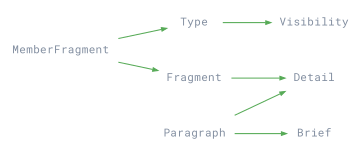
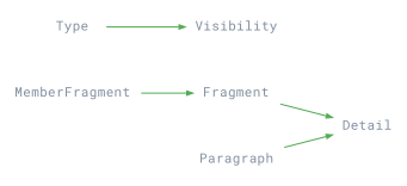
  digraph {
    fontname="Roboto Mono"
    rankdir=LR
    node [fontcolor="#828EA0FF" fontname="Roboto Mono" fontsize=11 shape=none]
    edge [arrowsize=0.5 color="#56AA56FF" fontname="Roboto Mono"]
    MemberFragment
    Type
    Fragment
    Visibility
    Detail
    Paragraph
-   Brief
-   MemberFragment -> Type
    MemberFragment -> Fragment
    Type -> Visibility
    Fragment -> Detail
    Paragraph -> Detail
-   Paragraph -> Brief
  }
